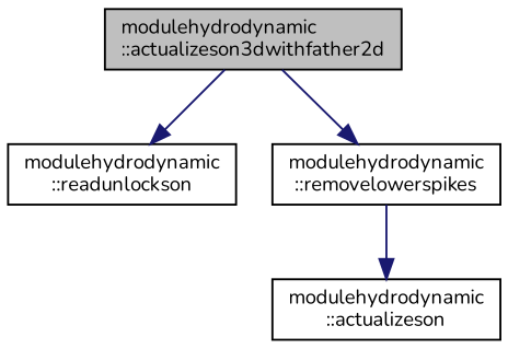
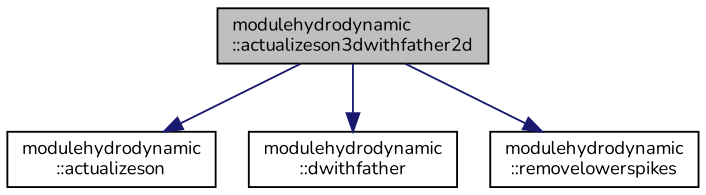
  digraph {
    fontname=Nunito
    rankdir=TB
    node [color=black fillcolor=white fontname=Nunito fontsize=10 shape=record style=filled]
    edge [color=midnightblue fontname=Nunito fontsize=10 labelfontname=Helvetica labelfontsize=10 style=solid]
    n1 [fillcolor=grey75 fontcolor=black height=0.2 label="modulehydrodynamic\l::actualizeson3dwithfather2d" width=0.4]
    n2 [height=0.2 label="modulehydrodynamic\l::actualizeson" width=0.4]
-   n3 [height=0.2 label="modulehydrodynamic\l::readunlockson" width=0.4]
+   n3 [height=0.2 label="modulehydrodynamic\l::dwithfather" width=0.4]
    n4 [height=0.2 label="modulehydrodynamic\l::removelowerspikes" width=0.4]
-   n4 -> n2
+   n1 -> n2
    n1 -> n3
    n1 -> n4
  }
